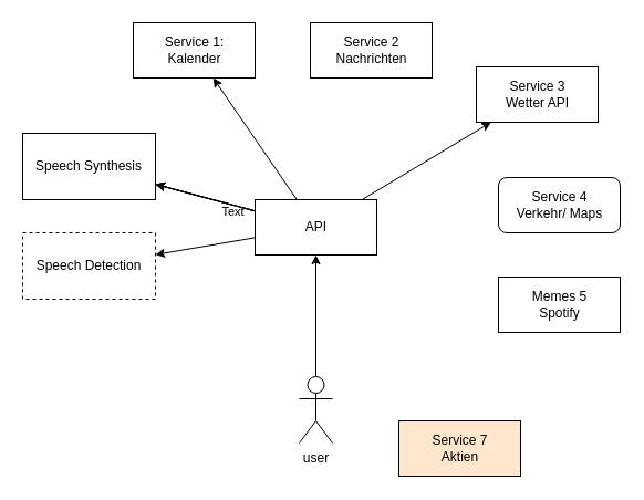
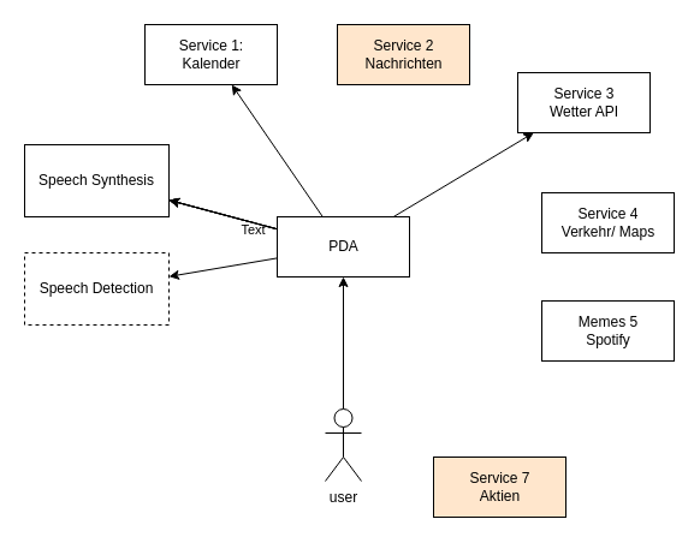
  <mxCell id="0" />
  <mxCell id="1" parent="0" />
  <mxCell id="2" value="" style="edgeStyle=none;html=1;" parent="1" source="3" target="12" edge="1"><mxGeometry relative="1" as="geometry" /></mxCell>
  <mxCell id="3" value="user&lt;br&gt;" style="shape=umlActor;verticalLabelPosition=bottom;verticalAlign=top;html=1;" parent="1" vertex="1"><mxGeometry x="270" y="340" width="30" height="60" as="geometry" /></mxCell>
  <mxCell id="4" value="" style="edgeStyle=none;html=1;" parent="1" source="12" target="14" edge="1"><mxGeometry relative="1" as="geometry" /></mxCell>
  <mxCell id="5" value="" style="edgeStyle=none;html=1;" parent="1" source="12" target="15" edge="1"><mxGeometry relative="1" as="geometry" /></mxCell>
  <mxCell id="6" value="" style="edgeStyle=none;html=1;" parent="1" source="12" target="16" edge="1"><mxGeometry relative="1" as="geometry" /></mxCell>
  <mxCell id="7" value="Text" style="edgeLabel;html=1;align=center;verticalAlign=middle;resizable=0;points=[];" parent="6" vertex="1" connectable="0"><mxGeometry x="-0.587" y="5" relative="1" as="geometry"><mxPoint x="-1" as="offset" /></mxGeometry></mxCell>
  <mxCell id="8" value="" style="edgeStyle=none;html=1;" parent="1" source="12" target="16" edge="1"><mxGeometry relative="1" as="geometry" /></mxCell>
  <mxCell id="9" value="" style="edgeStyle=none;html=1;" parent="1" source="12" target="16" edge="1"><mxGeometry relative="1" as="geometry" /></mxCell>
  <mxCell id="10" value="" style="edgeStyle=none;html=1;" parent="1" source="12" target="16" edge="1"><mxGeometry relative="1" as="geometry" /></mxCell>
  <mxCell id="11" value="" style="edgeStyle=none;html=1;" parent="1" source="12" target="17" edge="1"><mxGeometry relative="1" as="geometry" /></mxCell>
- <mxCell id="12" value="API" style="html=1;" parent="1" vertex="1"><mxGeometry x="230" y="180" width="110" height="50" as="geometry" /></mxCell>
- <mxCell id="13" value="Service 2&lt;br&gt;Nachrichten" style="html=1;" parent="1" vertex="1"><mxGeometry x="280" y="20" width="110" height="50" as="geometry" /></mxCell>
+ <mxCell id="12" value="PDA" style="html=1;" parent="1" vertex="1"><mxGeometry x="230" y="180" width="110" height="50" as="geometry" /></mxCell>
+ <mxCell id="13" value="Service 2&lt;br&gt;Nachrichten" style="html=1;fillColor=#ffe6cc;" parent="1" vertex="1"><mxGeometry x="280" y="20" width="110" height="50" as="geometry" /></mxCell>
  <mxCell id="14" value="Service 3&lt;br&gt;Wetter API" style="html=1;" parent="1" vertex="1"><mxGeometry x="430" y="60" width="110" height="50" as="geometry" /></mxCell>
  <mxCell id="15" value="Service 1:&lt;br&gt;Kalender" style="html=1;" parent="1" vertex="1"><mxGeometry x="120" y="20" width="110" height="50" as="geometry" /></mxCell>
  <mxCell id="16" value="Speech Synthesis" style="whiteSpace=wrap;html=1;" parent="1" vertex="1"><mxGeometry x="20" y="120" width="120" height="60" as="geometry" /></mxCell>
  <mxCell id="17" value="Speech Detection" style="whiteSpace=wrap;html=1;dashed=1;" parent="1" vertex="1"><mxGeometry x="20" y="210" width="120" height="60" as="geometry" /></mxCell>
- <mxCell id="18" value="Service 4&lt;br&gt;Verkehr/ Maps" style="html=1;rounded=1;" vertex="1" parent="1"><mxGeometry x="450" y="160" width="110" height="50" as="geometry" /></mxCell>
+ <mxCell id="18" value="Service 4&lt;br&gt;Verkehr/ Maps" style="html=1;" vertex="1" parent="1"><mxGeometry x="450" y="160" width="110" height="50" as="geometry" /></mxCell>
  <mxCell id="19" value="Memes 5&lt;br&gt;Spotify" style="html=1;" vertex="1" parent="1"><mxGeometry x="450" y="250" width="110" height="50" as="geometry" /></mxCell>
  <mxCell id="20" value="Service 7&lt;br&gt;Aktien" style="html=1;fillColor=#ffe6cc;" vertex="1" parent="1"><mxGeometry x="360" y="380" width="110" height="50" as="geometry" /></mxCell>
